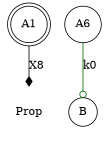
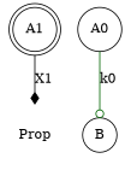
  digraph {
    node [peripheries=1 shape=circle]
    n1 [label=A1 peripheries=2]
    Prop [peripheries=0]
    n3 [label=B]
-   n4 [label=A6]
-   n1 -> Prop [arrowhead=diamond color=black label=X8]
+   n4 [label=A0]
+   n1 -> Prop [arrowhead=diamond color=black label=X1]
    n4 -> n3 [arrowhead=odot color=darkgreen label=k0]
  }
